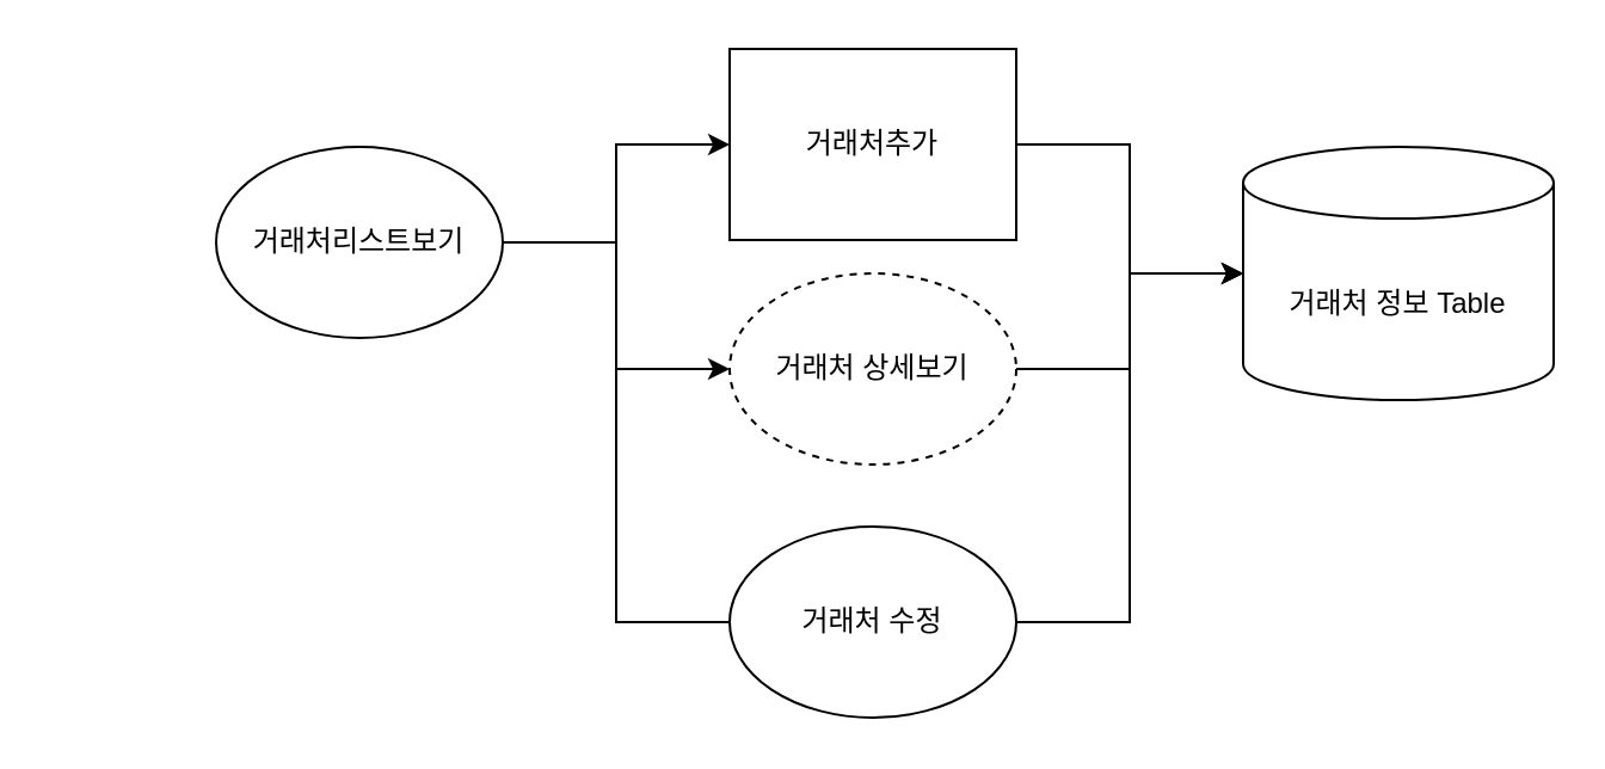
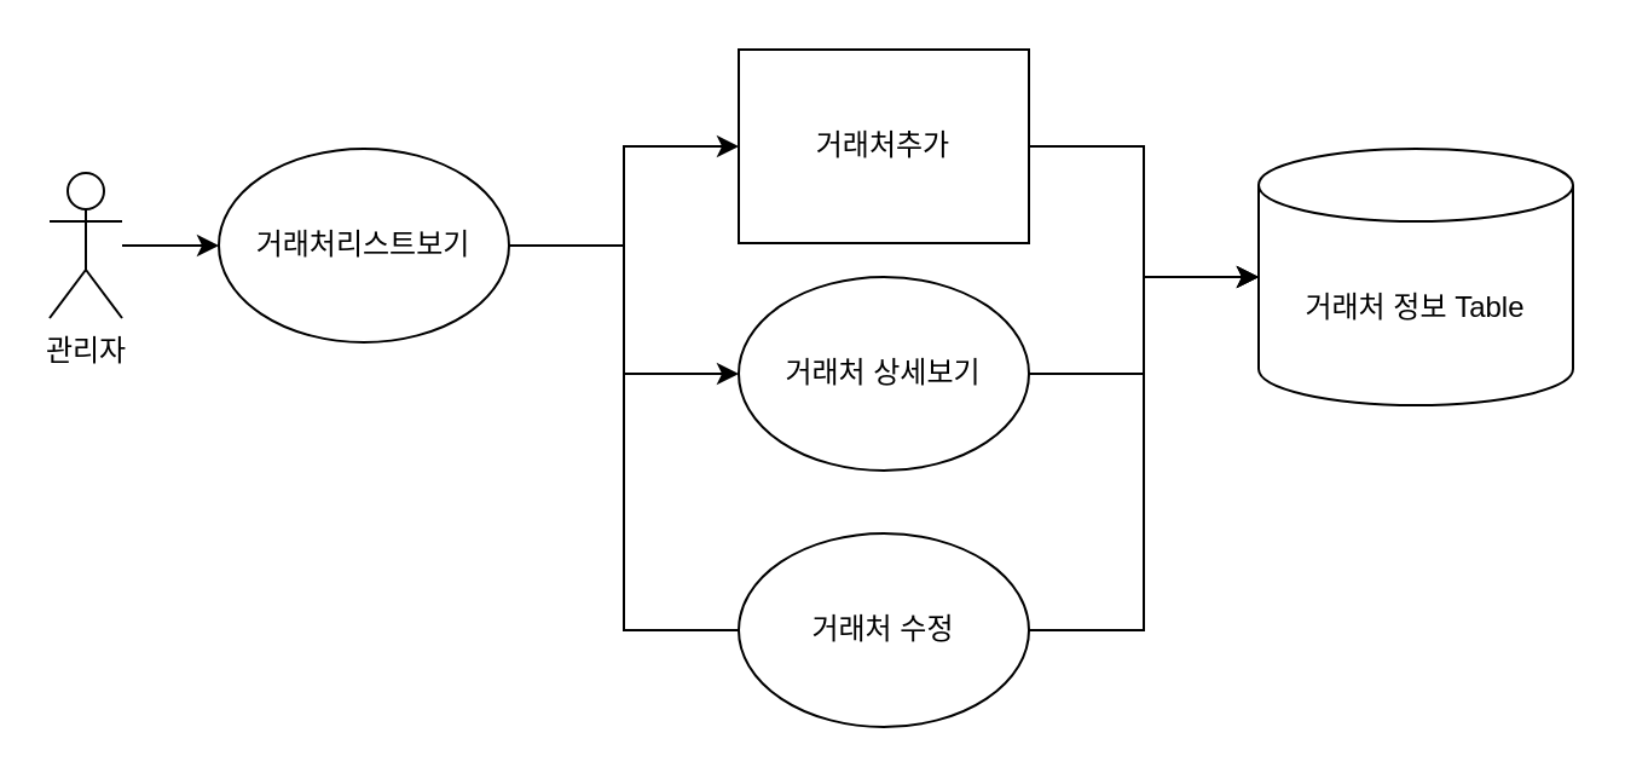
  <mxCell id="0" />
  <mxCell id="1" parent="0" />
+ <mxCell id="2" style="edgeStyle=orthogonalEdgeStyle;rounded=0;orthogonalLoop=1;jettySize=auto;html=1;entryX=0;entryY=0.5;entryDx=0;entryDy=0;" edge="1" parent="1" source="3" target="7"><mxGeometry relative="1" as="geometry" /></mxCell>
+ <mxCell id="3" value="관리자" style="shape=umlActor;verticalLabelPosition=bottom;verticalAlign=top;html=1;outlineConnect=0;" vertex="1" parent="1"><mxGeometry x="20" y="71" width="30" height="60" as="geometry" /></mxCell>
  <mxCell id="4" style="edgeStyle=orthogonalEdgeStyle;rounded=0;orthogonalLoop=1;jettySize=auto;html=1;entryX=0;entryY=0.5;entryDx=0;entryDy=0;" edge="1" parent="1" source="7" target="9"><mxGeometry relative="1" as="geometry" /></mxCell>
  <mxCell id="5" style="edgeStyle=orthogonalEdgeStyle;rounded=0;orthogonalLoop=1;jettySize=auto;html=1;entryX=0;entryY=0.5;entryDx=0;entryDy=0;" edge="1" parent="1" source="7" target="11"><mxGeometry relative="1" as="geometry" /></mxCell>
  <mxCell id="6" style="edgeStyle=orthogonalEdgeStyle;rounded=0;orthogonalLoop=1;jettySize=auto;html=1;entryX=0;entryY=0.5;entryDx=0;entryDy=0;endArrow=none;" edge="1" parent="1" source="7" target="13"><mxGeometry relative="1" as="geometry" /></mxCell>
  <mxCell id="7" value="거래처리스트보기" style="ellipse;whiteSpace=wrap;html=1;" vertex="1" parent="1"><mxGeometry x="90" y="61" width="120" height="80" as="geometry" /></mxCell>
  <mxCell id="8" style="edgeStyle=orthogonalEdgeStyle;rounded=0;orthogonalLoop=1;jettySize=auto;html=1;entryX=0;entryY=0.5;entryDx=0;entryDy=0;entryPerimeter=0;" edge="1" parent="1" source="9" target="14"><mxGeometry relative="1" as="geometry" /></mxCell>
  <mxCell id="9" value="거래처추가" style="whiteSpace=wrap;html=1;rounded=0;" vertex="1" parent="1"><mxGeometry x="305" y="20" width="120" height="80" as="geometry" /></mxCell>
  <mxCell id="10" style="edgeStyle=orthogonalEdgeStyle;rounded=0;orthogonalLoop=1;jettySize=auto;html=1;entryX=0;entryY=0.5;entryDx=0;entryDy=0;entryPerimeter=0;" edge="1" parent="1" source="11" target="14"><mxGeometry relative="1" as="geometry" /></mxCell>
- <mxCell id="11" value="거래처 상세보기" style="ellipse;whiteSpace=wrap;html=1;dashed=1;" vertex="1" parent="1"><mxGeometry x="305" y="114" width="120" height="80" as="geometry" /></mxCell>
+ <mxCell id="11" value="거래처 상세보기" style="ellipse;whiteSpace=wrap;html=1;" vertex="1" parent="1"><mxGeometry x="305" y="114" width="120" height="80" as="geometry" /></mxCell>
  <mxCell id="12" style="edgeStyle=orthogonalEdgeStyle;rounded=0;orthogonalLoop=1;jettySize=auto;html=1;entryX=0;entryY=0.5;entryDx=0;entryDy=0;entryPerimeter=0;" edge="1" parent="1" source="13" target="14"><mxGeometry relative="1" as="geometry" /></mxCell>
  <mxCell id="13" value="거래처 수정" style="ellipse;whiteSpace=wrap;html=1;" vertex="1" parent="1"><mxGeometry x="305" y="220" width="120" height="80" as="geometry" /></mxCell>
  <mxCell id="14" value="거래처 정보 Table" style="shape=cylinder3;whiteSpace=wrap;html=1;boundedLbl=1;backgroundOutline=1;size=15;" vertex="1" parent="1"><mxGeometry x="520" y="61" width="130" height="106" as="geometry" /></mxCell>
